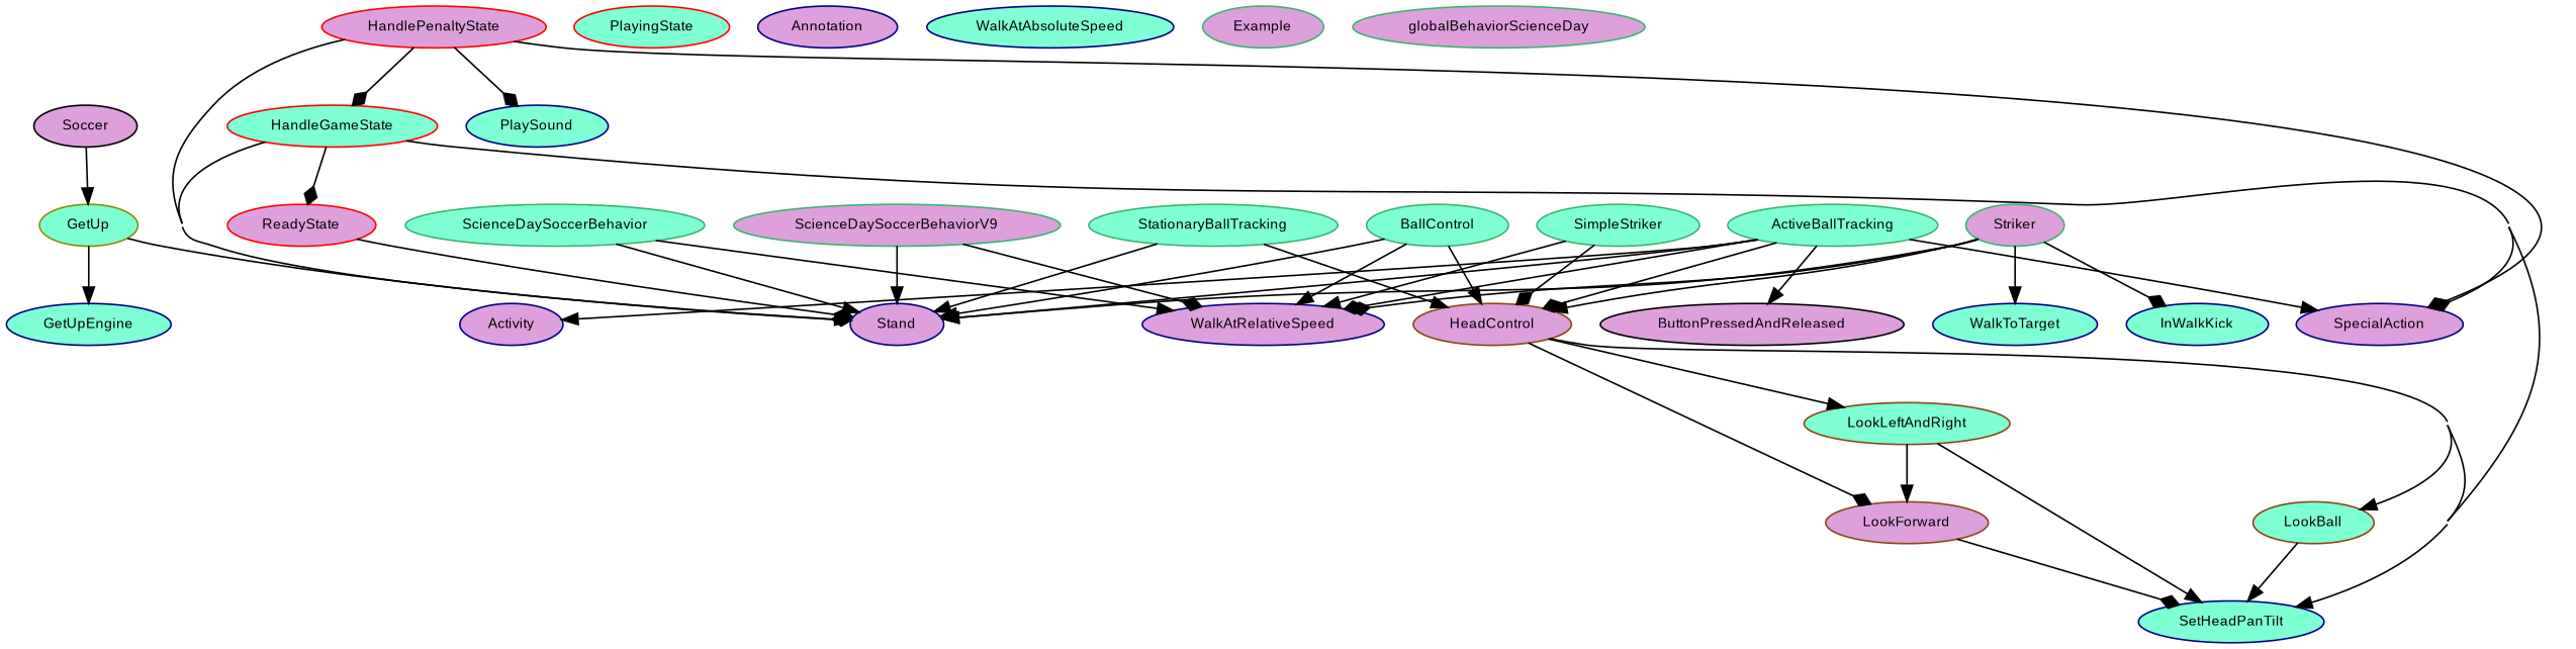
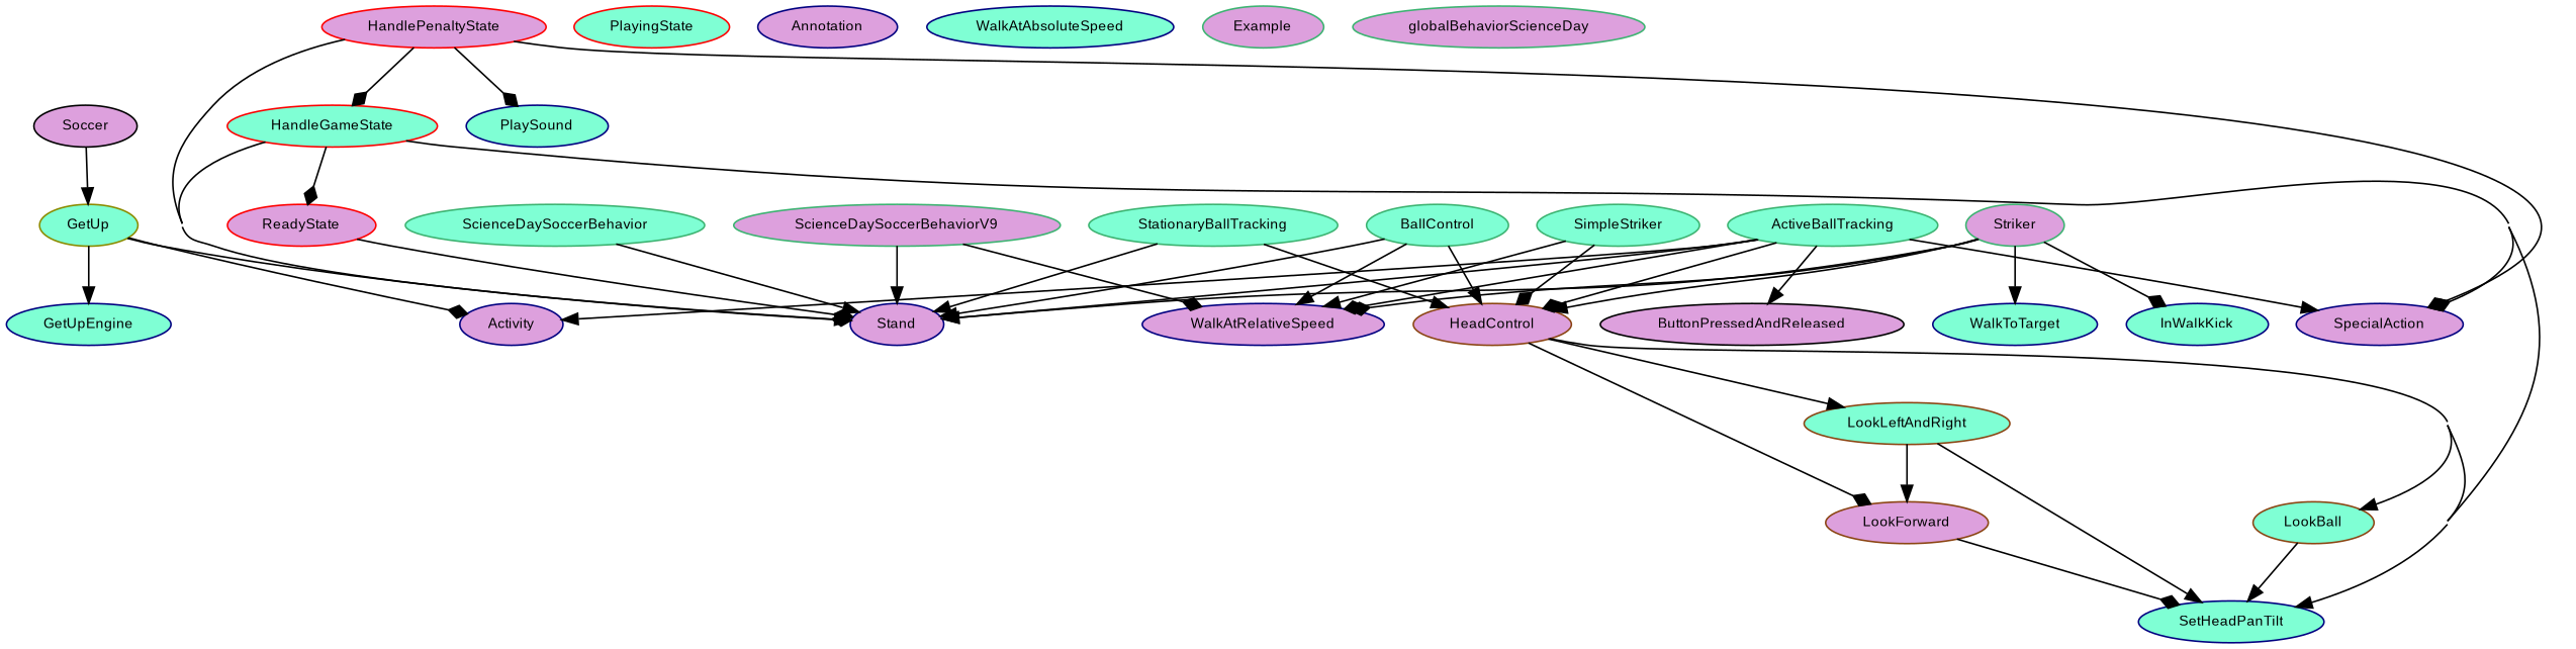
  digraph {
    concentrate=true
    node [fillcolor=aquamarine fontname=Arial fontsize=9 style=filled color=navyblue]
    edge [arrowhead=normal]
    Soccer [fillcolor=plum height=0.2 color=""]
    GetUp [color=yellow4 height=0.2]
    HeadControl [color=saddlebrown fillcolor=plum height=0.2]
    LookForward [color=saddlebrown fillcolor=plum height=0.2]
    LookLeftAndRight [color=saddlebrown height=0.2]
    LookBall [color=saddlebrown height=0.2]
    SetHeadPanTilt [height=0.2]
    HandleGameState [color=red height=0.2]
    ReadyState [color=red fillcolor=plum height=0.2]
    SpecialAction [fillcolor=plum height=0.2]
    Stand [fillcolor=plum height=0.2]
    Activity [fillcolor=plum height=0.2]
    GetUpEngine [height=0.2]
    HandlePenaltyState [color=red fillcolor=plum height=0.2]
    PlaySound [height=0.2]
    PlayingState [color=red height=0.2]
    Annotation [fillcolor=plum height=0.2]
    InWalkKick [height=0.2]
    WalkAtAbsoluteSpeed [height=0.2]
    WalkAtRelativeSpeed [fillcolor=plum height=0.2]
    WalkToTarget [height=0.2]
    Striker [color=mediumseagreen fillcolor=plum height=0.2]
    Example [color=mediumseagreen fillcolor=plum height=0.2]
    SimpleStriker [color=mediumseagreen height=0.2]
    StationaryBallTracking [color=mediumseagreen height=0.2]
    ActiveBallTracking [color=mediumseagreen height=0.2]
    ButtonPressedAndReleased [color=black fillcolor=plum height=0.2]
    globalBehaviorScienceDay [color=mediumseagreen fillcolor=plum height=0.2]
    ScienceDaySoccerBehavior [color=mediumseagreen height=0.2]
    n30 [color=mediumseagreen fillcolor=plum height=0.2 label=ScienceDaySoccerBehaviorV9]
    BallControl [color=mediumseagreen height=0.2]
    Soccer -> GetUp
    GetUp -> Stand
+   GetUp -> Activity [arrowhead=diamond]
    GetUp -> GetUpEngine
    HeadControl -> LookForward [arrowhead=diamond]
    HeadControl -> LookLeftAndRight
    HeadControl -> LookBall
    HeadControl -> SetHeadPanTilt
    LookForward -> SetHeadPanTilt [arrowhead=diamond]
    LookLeftAndRight -> LookForward
    LookLeftAndRight -> SetHeadPanTilt
    LookBall -> SetHeadPanTilt
    HandleGameState -> SetHeadPanTilt
    HandleGameState -> ReadyState [arrowhead=diamond]
    HandleGameState -> SpecialAction [arrowhead=diamond]
    HandleGameState -> Stand
    ReadyState -> Stand [arrowhead=diamond]
    HandlePenaltyState -> HandleGameState [arrowhead=diamond]
    HandlePenaltyState -> SpecialAction [arrowhead=diamond]
    HandlePenaltyState -> Stand [arrowhead=diamond]
    HandlePenaltyState -> PlaySound [arrowhead=diamond]
    Striker -> HeadControl
    Striker -> Stand
    Striker -> InWalkKick [arrowhead=diamond]
    Striker -> WalkAtRelativeSpeed [arrowhead=diamond]
    Striker -> WalkToTarget
    SimpleStriker -> HeadControl [arrowhead=diamond]
    SimpleStriker -> WalkAtRelativeSpeed
    StationaryBallTracking -> HeadControl
    StationaryBallTracking -> Stand
    ActiveBallTracking -> HeadControl [arrowhead=diamond]
    ActiveBallTracking -> SpecialAction
    ActiveBallTracking -> Stand
    ActiveBallTracking -> Activity
    ActiveBallTracking -> WalkAtRelativeSpeed [arrowhead=diamond]
    ActiveBallTracking -> ButtonPressedAndReleased
    ScienceDaySoccerBehavior -> Stand
-   ScienceDaySoccerBehavior -> WalkAtRelativeSpeed
    n30 -> Stand
    n30 -> WalkAtRelativeSpeed [arrowhead=diamond]
    BallControl -> HeadControl
    BallControl -> Stand
    BallControl -> WalkAtRelativeSpeed
  }
